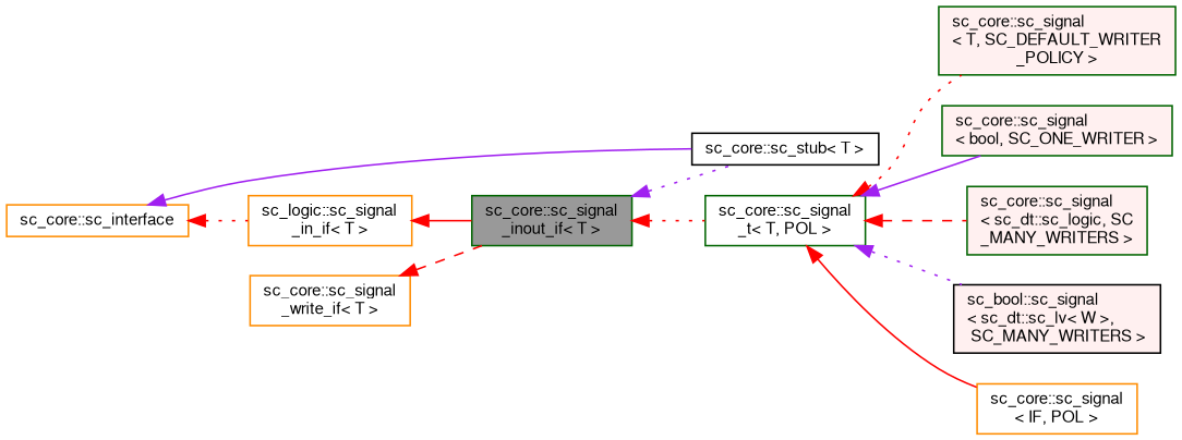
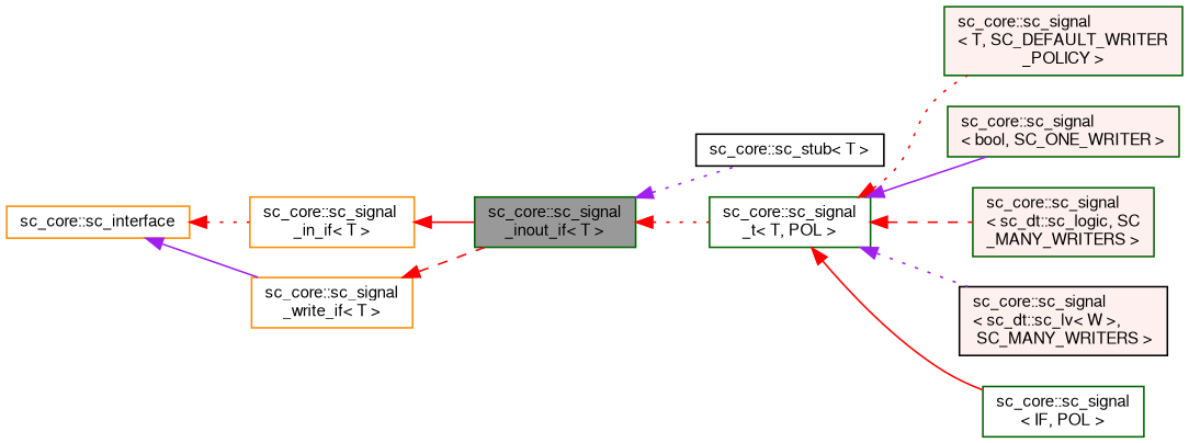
  digraph {
    rankdir=LR
    node [color=darkgreen fillcolor=white fontname=FreeSans fontsize=10 shape=box style=filled]
    edge [color=red dir=back fontname=FreeSans fontsize=10 labelfontname=FreeSans labelfontsize=10 style=dotted]
    n1 [fillcolor=grey60 fontcolor=black height=0.2 label="sc_core::sc_signal\l_inout_if\< T \>" width=0.4]
    n2 [height=0.2 label="sc_core::sc_signal\l_t\< T, POL \>" width=0.4]
    n3 [color=black height=0.2 label="sc_core::sc_stub\< T \>" width=0.4]
    n4 [fillcolor="#FFF0F0" height=0.2 label="sc_core::sc_signal\l\< T, SC_DEFAULT_WRITER\l_POLICY \>" width=0.4]
    n5 [fillcolor="#FFF0F0" height=0.2 label="sc_core::sc_signal\l\< bool, SC_ONE_WRITER \>" width=0.4]
    n6 [fillcolor="#FFF0F0" height=0.2 label="sc_core::sc_signal\l\< sc_dt::sc_logic, SC\l_MANY_WRITERS \>" width=0.4]
-   n7 [color=black fillcolor="#FFF0F0" height=0.2 label="sc_bool::sc_signal\l\< sc_dt::sc_lv\< W \>,\l SC_MANY_WRITERS \>" width=0.4]
-   n8 [color=darkorange height=0.2 label="sc_core::sc_signal\l\< IF, POL \>" width=0.4]
-   n9 [color=darkorange height=0.2 label="sc_logic::sc_signal\l_in_if\< T \>" width=0.4]
+   n7 [color=black fillcolor="#FFF0F0" height=0.2 label="sc_core::sc_signal\l\< sc_dt::sc_lv\< W \>,\l SC_MANY_WRITERS \>" width=0.4]
+   n8 [height=0.2 label="sc_core::sc_signal\l\< IF, POL \>" width=0.4]
+   n9 [color=darkorange height=0.2 label="sc_core::sc_signal\l_in_if\< T \>" width=0.4]
    n10 [color=darkorange height=0.2 label="sc_core::sc_interface" width=0.4]
    n11 [color=darkorange height=0.2 label="sc_core::sc_signal\l_write_if\< T \>" width=0.4]
    n1 -> n2
    n1 -> n3 [color=purple]
    n2 -> n4
    n2 -> n5 [color=purple style=solid]
    n2 -> n6 [style=dashed]
    n2 -> n7 [color=purple]
    n2 -> n8 [style=solid]
    n9 -> n1 [style=solid]
    n10 -> n9
-   n10 -> n3 [color=purple style=solid]
+   n10 -> n11 [color=purple style=solid]
    n11 -> n1 [style=dashed]
  }
